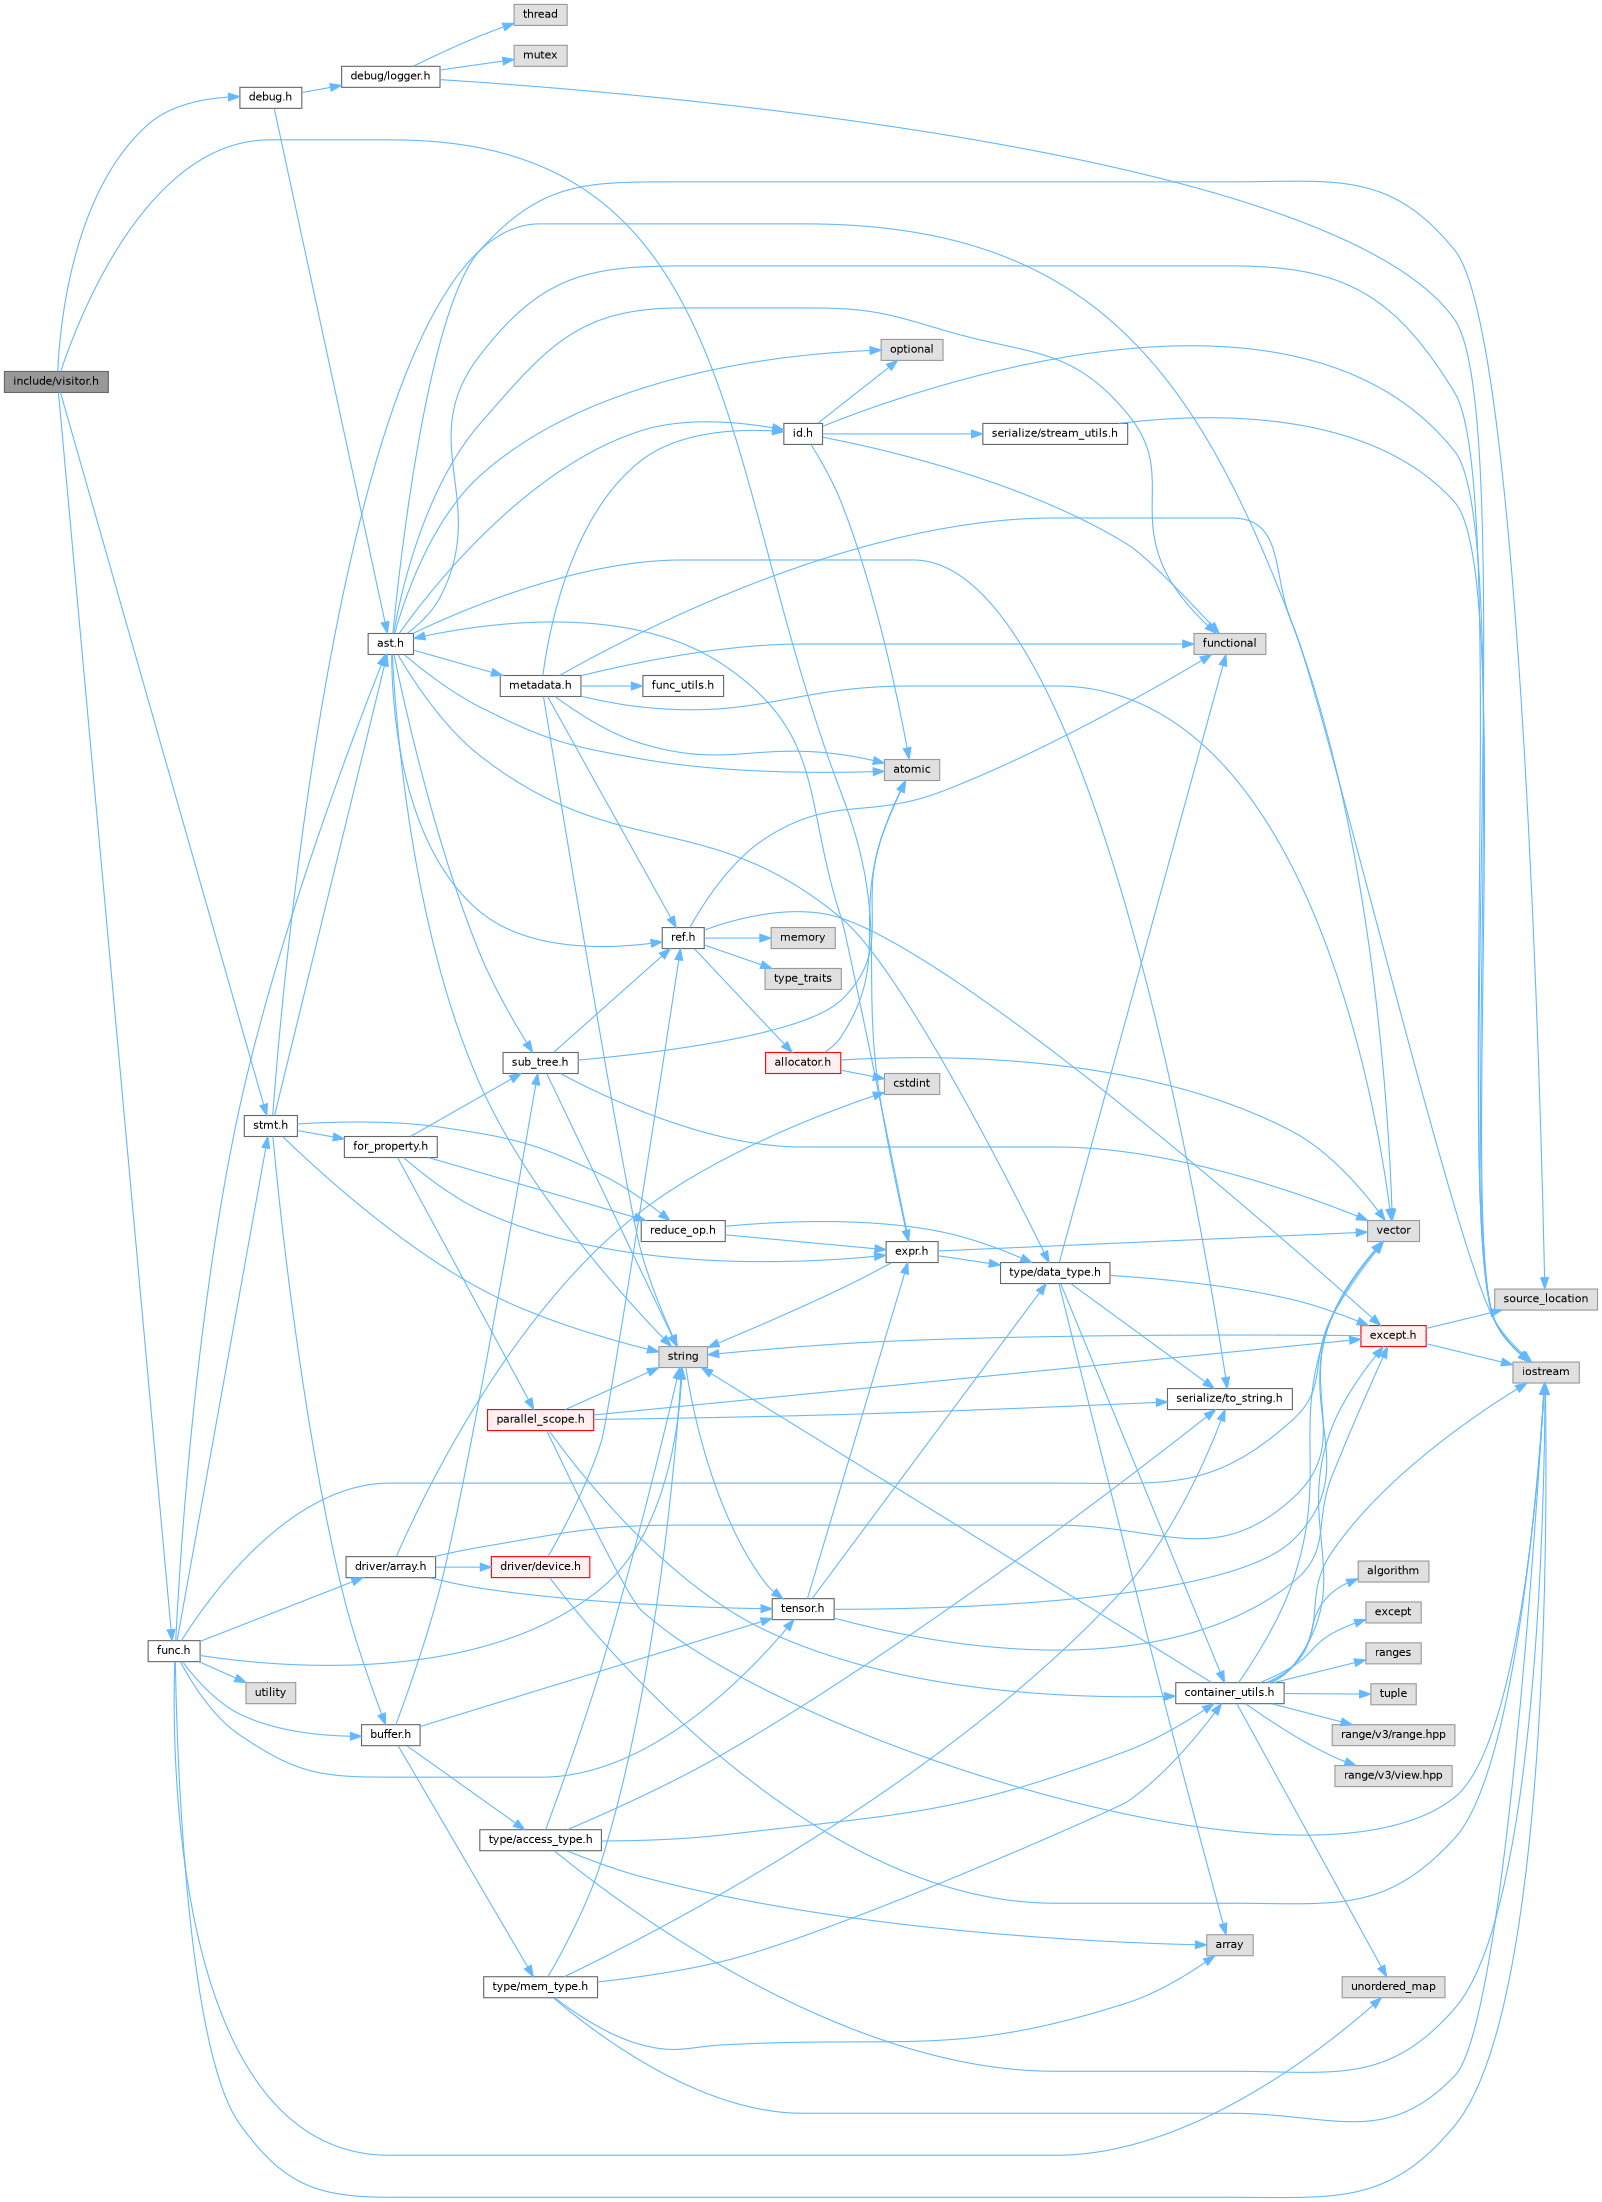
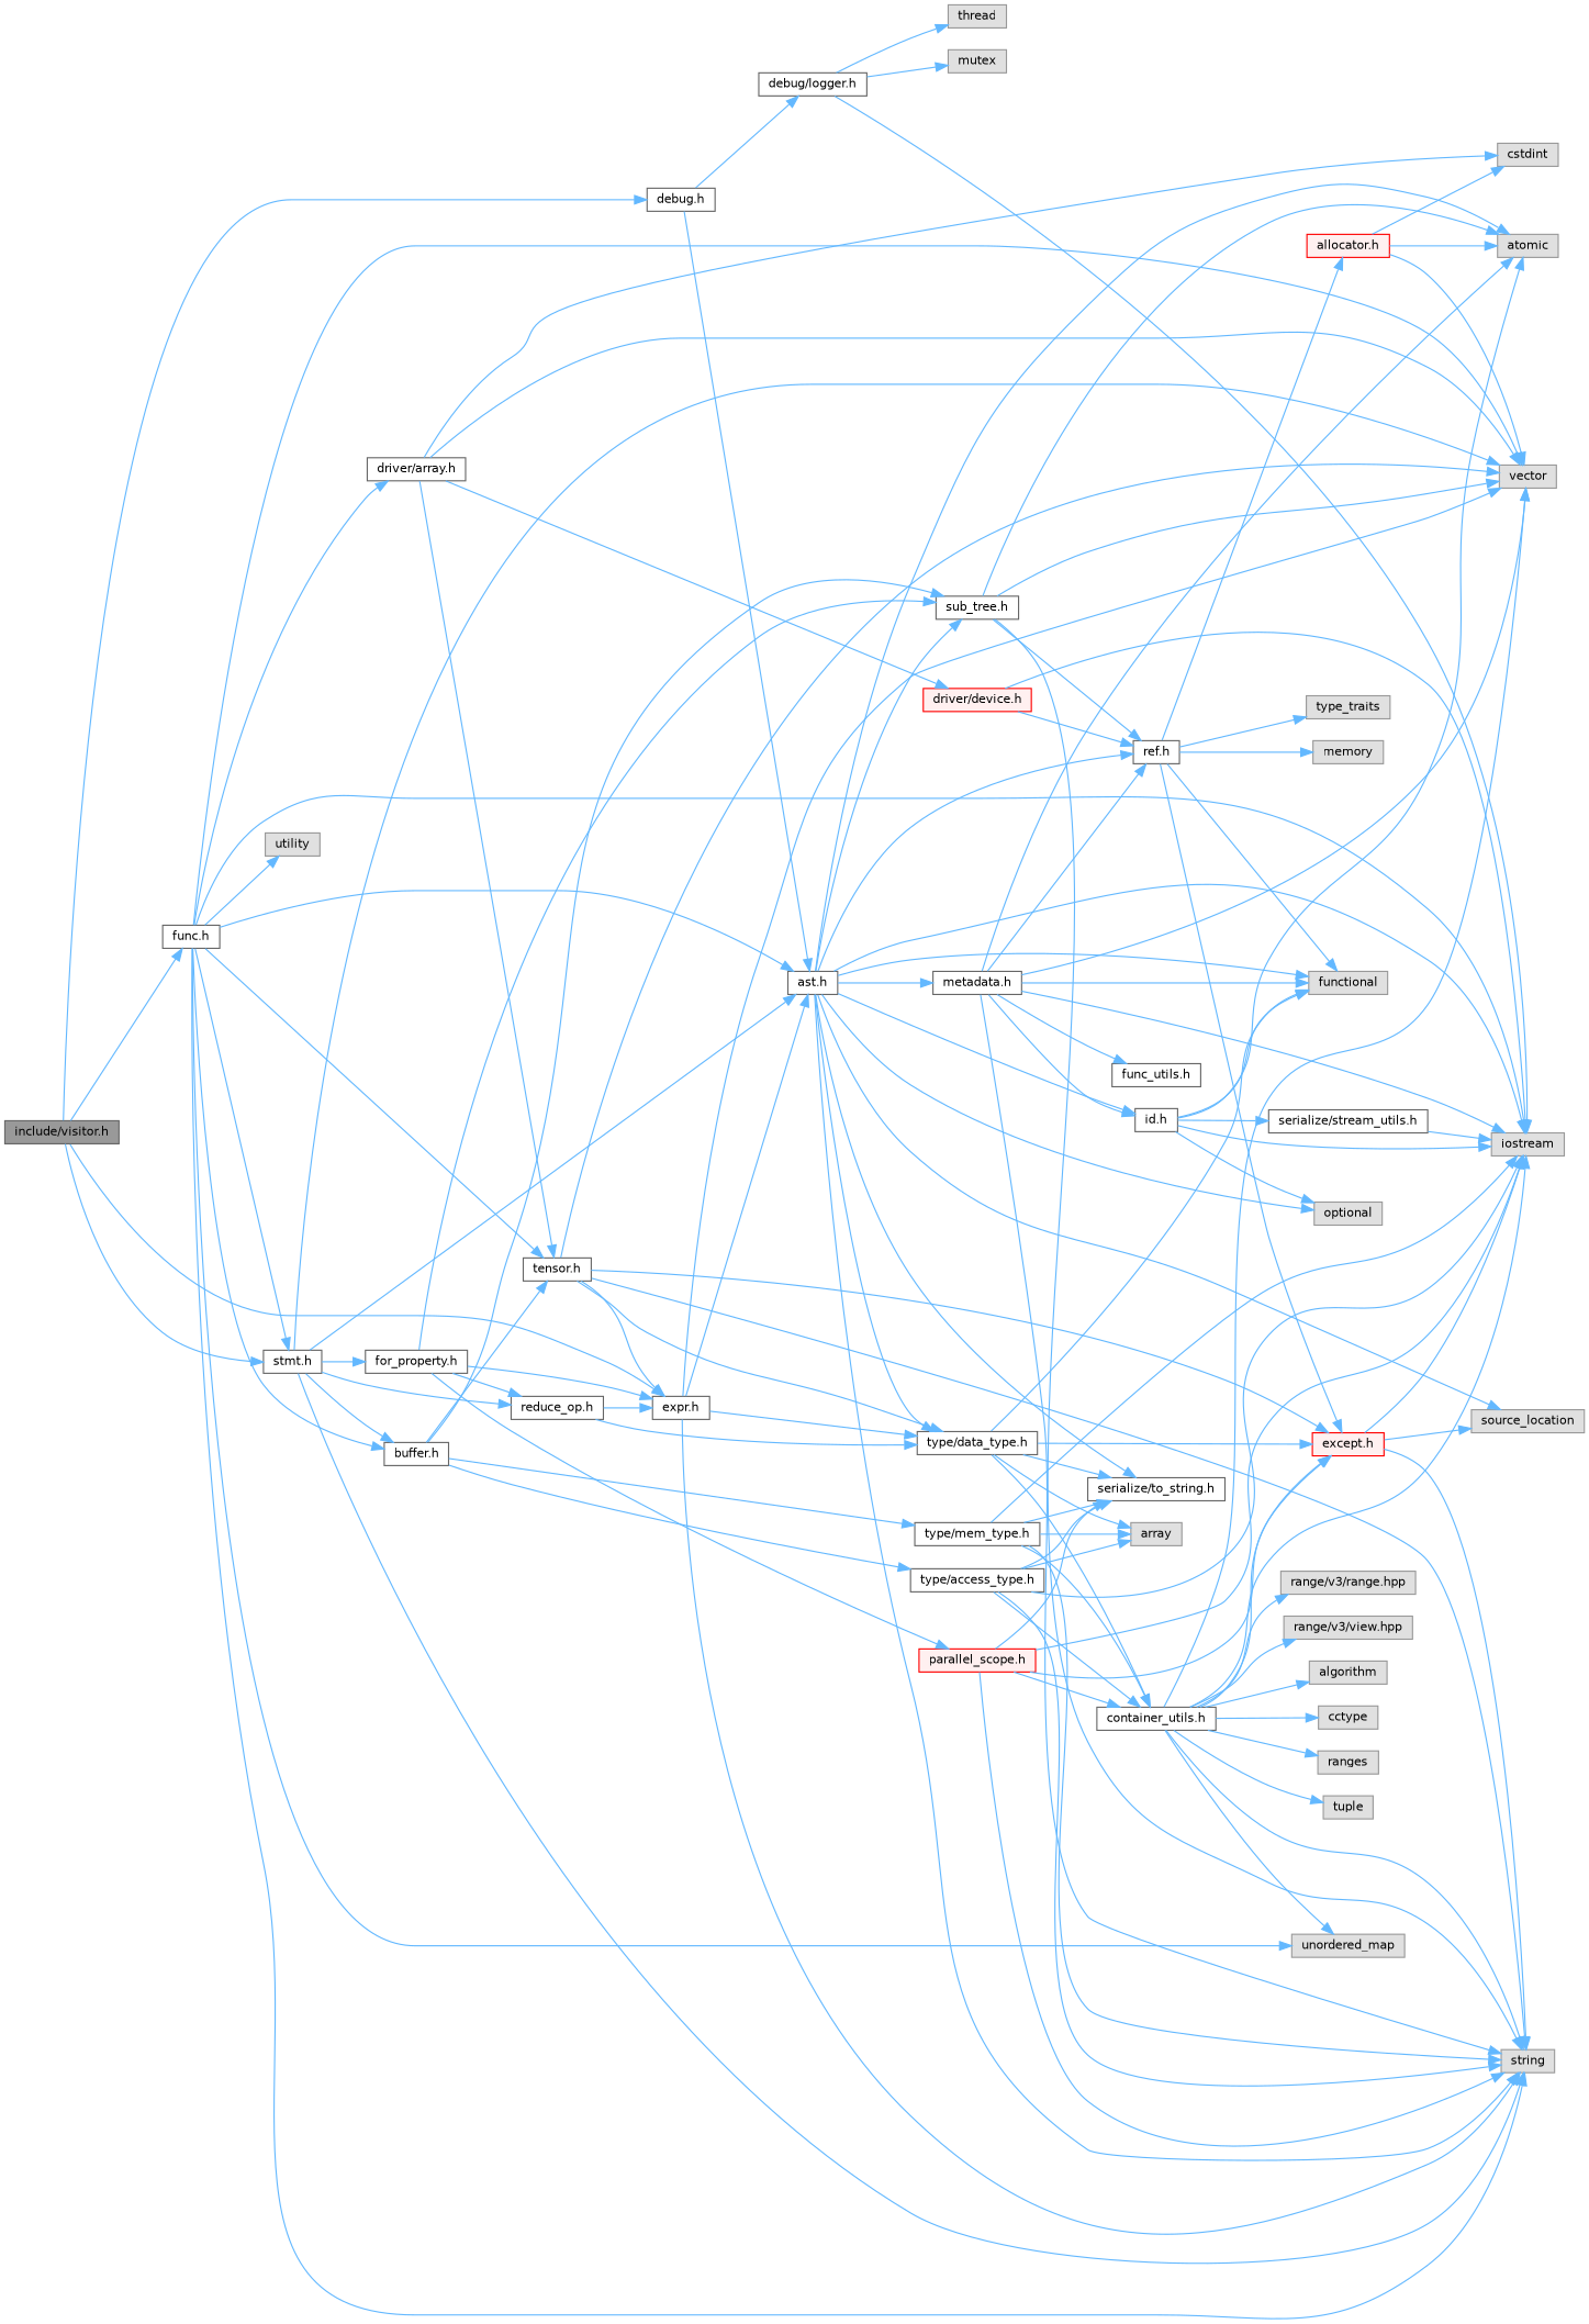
  digraph {
    rankdir=LR
    node [color=grey40 fillcolor=white fontname=Helvetica fontsize=10 shape=box style=filled]
    edge [color=steelblue1 fontname=Helvetica fontsize=10 labelfontname=Helvetica labelfontsize=10 style=solid]
    n1 [color=gray40 fillcolor=grey60 fontcolor=black height=0.2 label="include/visitor.h" width=0.4]
    n2 [height=0.2 label="debug.h" width=0.4]
    n3 [height=0.2 label="expr.h" width=0.4]
    n4 [height=0.2 label="func.h" width=0.4]
    n5 [height=0.2 label="stmt.h" width=0.4]
    n6 [height=0.2 label="ast.h" width=0.4]
    n7 [height=0.2 label="debug/logger.h" width=0.4]
    n8 [color=grey60 fillcolor="#E0E0E0" height=0.2 label=string width=0.4]
    n9 [height=0.2 label="type/data_type.h" width=0.4]
    n10 [color=grey60 fillcolor="#E0E0E0" height=0.2 label=vector width=0.4]
    n11 [color=grey60 fillcolor="#E0E0E0" height=0.2 label=iostream width=0.4]
    n12 [color=grey60 fillcolor="#E0E0E0" height=0.2 label=unordered_map width=0.4]
    n13 [color=grey60 fillcolor="#E0E0E0" height=0.2 label=utility width=0.4]
    n14 [height=0.2 label="buffer.h" width=0.4]
    n15 [height=0.2 label="tensor.h" width=0.4]
    n16 [height=0.2 label="driver/array.h" width=0.4]
    n17 [height=0.2 label="for_property.h" width=0.4]
    n18 [height=0.2 label="reduce_op.h" width=0.4]
    n19 [color=grey60 fillcolor="#E0E0E0" height=0.2 label=atomic width=0.4]
    n20 [color=grey60 fillcolor="#E0E0E0" height=0.2 label=functional width=0.4]
    n21 [color=grey60 fillcolor="#E0E0E0" height=0.2 label=optional width=0.4]
    n22 [color=grey60 fillcolor="#E0E0E0" height=0.2 label=source_location width=0.4]
    n23 [height=0.2 label="id.h" width=0.4]
    n24 [height=0.2 label="metadata.h" width=0.4]
    n25 [height=0.2 label="ref.h" width=0.4]
    n26 [height=0.2 label="serialize/to_string.h" width=0.4]
    n27 [height=0.2 label="sub_tree.h" width=0.4]
    n28 [color=grey60 fillcolor="#E0E0E0" height=0.2 label=mutex width=0.4]
    n29 [color=grey60 fillcolor="#E0E0E0" height=0.2 label=thread width=0.4]
    n30 [height=0.2 label="serialize/stream_utils.h" width=0.4]
    n31 [height=0.2 label="func_utils.h" width=0.4]
    n32 [color=grey60 fillcolor="#E0E0E0" height=0.2 label=memory width=0.4]
    n33 [color=grey60 fillcolor="#E0E0E0" height=0.2 label=type_traits width=0.4]
    n34 [color=red fillcolor="#FFF0F0" height=0.2 label="allocator.h" width=0.4]
    n35 [color=red fillcolor="#FFF0F0" height=0.2 label="except.h" width=0.4]
    n36 [color=grey60 fillcolor="#E0E0E0" height=0.2 label=array width=0.4]
    n37 [height=0.2 label="container_utils.h" width=0.4]
    n38 [color=grey60 fillcolor="#E0E0E0" height=0.2 label=cstdint width=0.4]
    n39 [color=grey60 fillcolor="#E0E0E0" height=0.2 label=algorithm width=0.4]
-   n40 [color=grey60 fillcolor="#E0E0E0" height=0.2 label=except width=0.4]
+   n40 [color=grey60 fillcolor="#E0E0E0" height=0.2 label=cctype width=0.4]
    n41 [color=grey60 fillcolor="#E0E0E0" height=0.2 label=ranges width=0.4]
    n42 [color=grey60 fillcolor="#E0E0E0" height=0.2 label=tuple width=0.4]
    n43 [color=grey60 fillcolor="#E0E0E0" height=0.2 label="range/v3/range.hpp" width=0.4]
    n44 [color=grey60 fillcolor="#E0E0E0" height=0.2 label="range/v3/view.hpp" width=0.4]
    n45 [height=0.2 label="type/access_type.h" width=0.4]
    n46 [height=0.2 label="type/mem_type.h" width=0.4]
    n47 [color=red fillcolor="#FFF0F0" height=0.2 label="driver/device.h" width=0.4]
    n48 [color=red fillcolor="#FFF0F0" height=0.2 label="parallel_scope.h" width=0.4]
    n1 -> n2
    n1 -> n3
    n1 -> n4
    n1 -> n5
    n2 -> n6
    n2 -> n7
    n3 -> n6
    n3 -> n8
    n3 -> n9
    n3 -> n10
    n4 -> n5
    n4 -> n6
    n4 -> n8
    n4 -> n10
    n4 -> n11
    n4 -> n12
    n4 -> n13
    n4 -> n14
    n4 -> n15
    n4 -> n16
    n5 -> n6
    n5 -> n8
    n5 -> n10
    n5 -> n14
    n5 -> n17
    n5 -> n18
    n6 -> n8
    n6 -> n9
    n6 -> n11
    n6 -> n19
    n6 -> n20
    n6 -> n21
    n6 -> n22
    n6 -> n23
    n6 -> n24
    n6 -> n25
    n6 -> n26
    n6 -> n27
    n7 -> n11
    n7 -> n28
    n7 -> n29
    n9 -> n20
    n9 -> n26
    n9 -> n35
    n9 -> n36
    n9 -> n37
    n14 -> n15
    n14 -> n27
    n14 -> n45
    n14 -> n46
    n15 -> n3
-   n8 -> n15
+   n15 -> n8
    n15 -> n9
    n15 -> n10
    n15 -> n35
    n16 -> n10
    n16 -> n15
    n16 -> n38
    n16 -> n47
    n17 -> n3
    n17 -> n18
    n17 -> n27
    n17 -> n48
    n18 -> n3
    n18 -> n9
    n23 -> n11
    n23 -> n19
    n23 -> n20
    n23 -> n21
    n23 -> n30
    n24 -> n8
    n24 -> n10
    n24 -> n11
    n24 -> n19
    n24 -> n20
    n24 -> n23
    n24 -> n25
    n24 -> n31
    n25 -> n20
    n25 -> n32
    n25 -> n33
    n25 -> n34
    n25 -> n35
    n27 -> n8
    n27 -> n10
    n27 -> n19
    n27 -> n25
    n30 -> n11
    n34 -> n10
    n34 -> n19
    n34 -> n38
    n35 -> n8
    n35 -> n11
    n35 -> n22
    n37 -> n8
    n37 -> n10
    n37 -> n11
    n37 -> n12
    n37 -> n35
    n37 -> n39
    n37 -> n40
    n37 -> n41
    n37 -> n42
    n37 -> n43
    n37 -> n44
    n45 -> n8
    n45 -> n11
    n45 -> n26
    n45 -> n36
    n45 -> n37
    n46 -> n8
    n46 -> n11
    n46 -> n26
    n46 -> n36
    n46 -> n37
    n47 -> n11
    n47 -> n25
    n48 -> n8
    n48 -> n11
    n48 -> n26
    n48 -> n35
    n48 -> n37
  }
